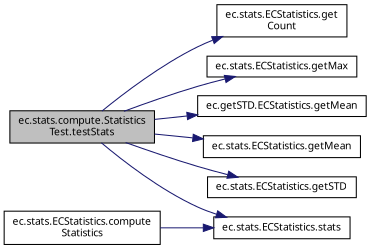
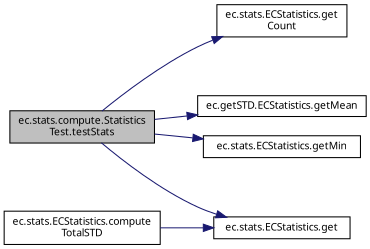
  digraph {
    fontname="Noto Sans"
    rankdir=LR
    node [color=black fillcolor=white fontname="Noto Sans" fontsize=10 shape=record style=filled]
    edge [color=midnightblue fontname="Noto Sans" fontsize=10 labelfontname=Helvetica labelfontsize=10 style=solid]
    n1 [fillcolor=grey75 fontcolor=black height=0.2 label="ec.stats.compute.Statistics\lTest.testStats" width=0.4]
    n2 [height=0.2 label="ec.stats.ECStatistics.get\lCount" width=0.4]
-   n3 [height=0.2 label="ec.stats.ECStatistics.getMax" width=0.4]
    n4 [height=0.2 label="ec.getSTD.ECStatistics.getMean" width=0.4]
-   n5 [height=0.2 label="ec.stats.ECStatistics.getMean" width=0.4]
-   n6 [height=0.2 label="ec.stats.ECStatistics.getSTD" width=0.4]
-   n7 [height=0.2 label="ec.stats.ECStatistics.stats" width=0.4]
-   n8 [height=0.2 label="ec.stats.ECStatistics.compute\lStatistics" width=0.4]
+   n5 [height=0.2 label="ec.stats.ECStatistics.getMin" width=0.4]
+   n7 [height=0.2 label="ec.stats.ECStatistics.get" width=0.4]
+   n8 [height=0.2 label="ec.stats.ECStatistics.compute\lTotalSTD" width=0.4]
    n1 -> n2
-   n1 -> n3
    n1 -> n4
    n1 -> n5
-   n1 -> n6
    n1 -> n7
    n8 -> n7
  }
